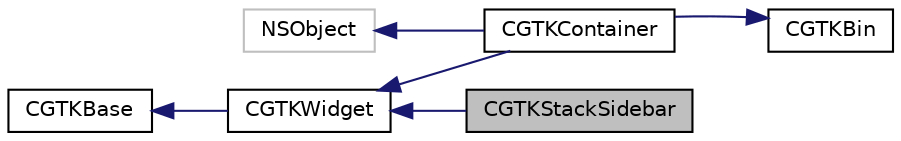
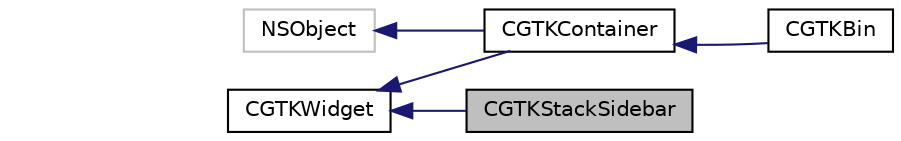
  digraph {
    fontname="DejaVu Sans"
    rankdir=LR
    node [color=black fillcolor=white fontname="DejaVu Sans" fontsize=10 shape=record style=filled]
    edge [color=midnightblue dir=back fontname="DejaVu Sans" fontsize=10 labelfontname=Helvetica labelfontsize=10 style=solid]
    n1 [fillcolor=grey75 fontcolor=black height=0.2 label=CGTKStackSidebar width=0.4]
    n2 [height=0.2 label=CGTKBin width=0.4]
    n3 [height=0.2 label=CGTKContainer width=0.4]
    n4 [height=0.2 label=CGTKWidget width=0.4]
-   n5 [height=0.2 label=CGTKBase width=0.4]
    n6 [color=grey75 height=0.2 label=NSObject width=0.4]
-   n2 -> n3
+   n3 -> n2
    n4 -> n1
    n4 -> n3
-   n5 -> n4
    n6 -> n3
  }
